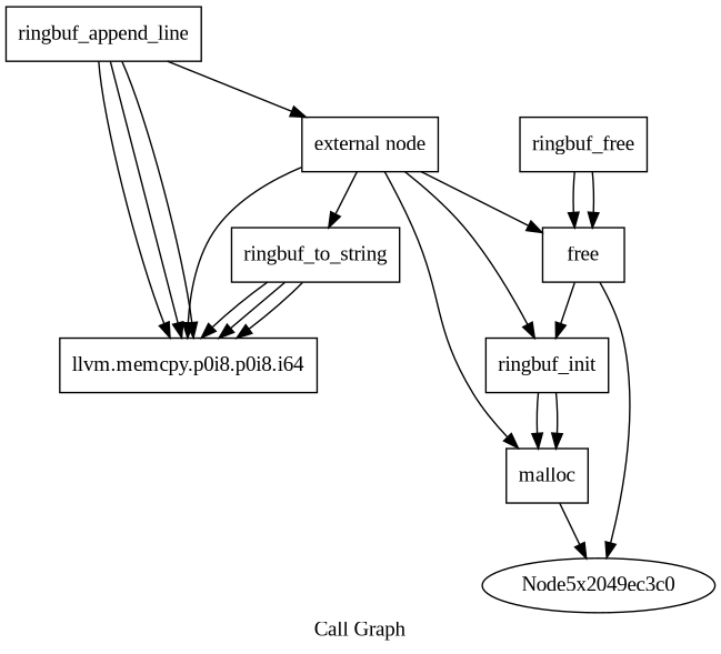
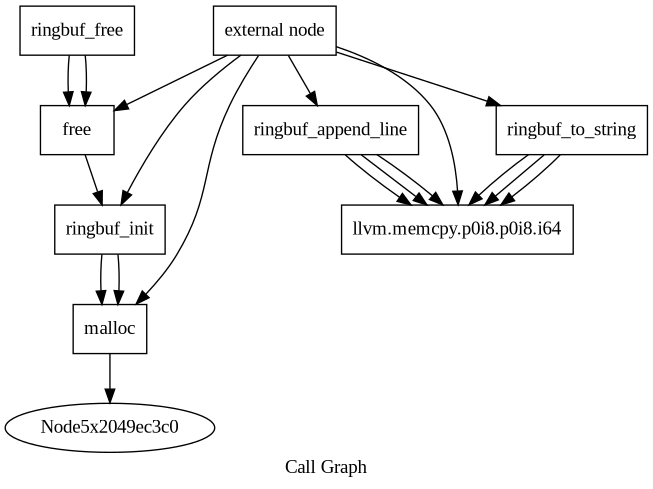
  digraph {
    fontname="Liberation Serif"
    label="Call Graph"
    node [fontname="Liberation Serif" shape=record]
    edge [fontname="Liberation Serif"]
    n1 [label="{external node}"]
    n2 [label="{ringbuf_init}"]
    n3 [label="{malloc}"]
    n4 [label="{free}"]
    n5 [label="{ringbuf_append_line}"]
    n6 [label="{llvm.memcpy.p0i8.p0i8.i64}"]
    n7 [label="{ringbuf_to_string}"]
    n8 [label=Node5x2049ec3c0 shape=""]
    n9 [label="{ringbuf_free}"]
    n1 -> n2
    n1 -> n3
    n1 -> n4
-   n5 -> n1
+   n1 -> n5
    n1 -> n6
    n1 -> n7
    n2 -> n3
    n2 -> n3
    n3 -> n8
    n4 -> n2
-   n4 -> n8
    n5 -> n6
    n5 -> n6
    n5 -> n6
    n7 -> n6
    n7 -> n6
    n7 -> n6
    n9 -> n4
    n9 -> n4
  }
